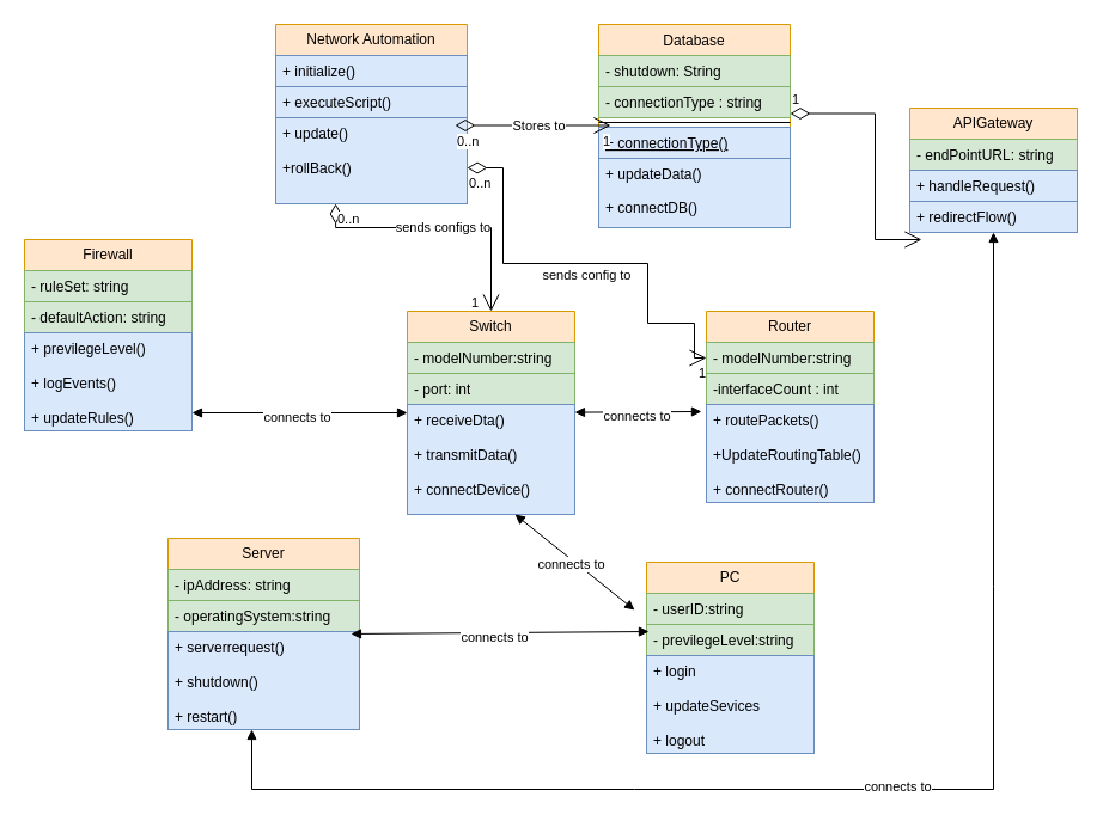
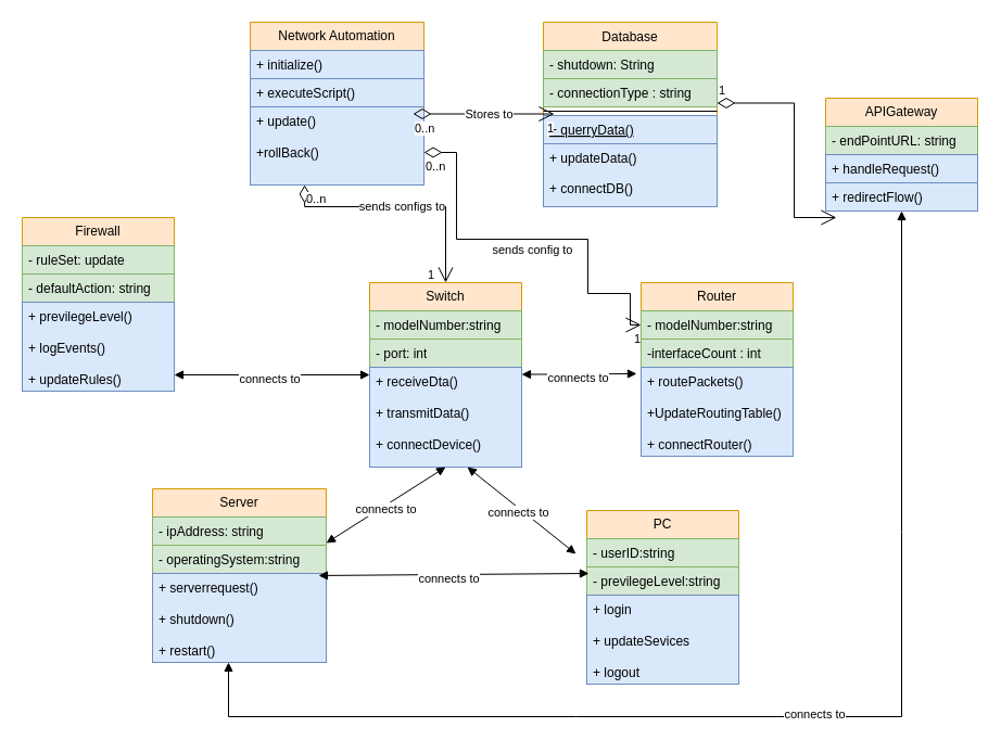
  <mxCell id="0" />
  <mxCell id="1" parent="0" />
  <mxCell id="2" value="Database" style="swimlane;fontStyle=0;align=center;verticalAlign=top;childLayout=stackLayout;horizontal=1;startSize=26;horizontalStack=0;resizeParent=1;resizeLast=0;collapsible=1;marginBottom=0;rounded=0;shadow=0;strokeWidth=1;fillColor=#ffe6cc;strokeColor=#d79b00;" parent="1" vertex="1"><mxGeometry x="500" y="20" width="160" height="170" as="geometry"><mxRectangle x="130" y="380" width="160" height="26" as="alternateBounds" /></mxGeometry></mxCell>
  <mxCell id="3" value="- shutdown: String" style="text;align=left;verticalAlign=top;spacingLeft=4;spacingRight=4;overflow=hidden;rotatable=0;points=[[0,0.5],[1,0.5]];portConstraint=eastwest;fillColor=#d5e8d4;strokeColor=#82b366;" parent="2" vertex="1"><mxGeometry y="26" width="160" height="26" as="geometry" /></mxCell>
  <mxCell id="4" value="- connectionType : string" style="text;align=left;verticalAlign=top;spacingLeft=4;spacingRight=4;overflow=hidden;rotatable=0;points=[[0,0.5],[1,0.5]];portConstraint=eastwest;rounded=0;shadow=0;html=0;fillColor=#d5e8d4;strokeColor=#82b366;" parent="2" vertex="1"><mxGeometry y="52" width="160" height="26" as="geometry" /></mxCell>
  <mxCell id="5" value="" style="line;html=1;strokeWidth=1;align=left;verticalAlign=middle;spacingTop=-1;spacingLeft=3;spacingRight=3;rotatable=0;labelPosition=right;points=[];portConstraint=eastwest;" parent="2" vertex="1"><mxGeometry y="78" width="160" height="8" as="geometry" /></mxCell>
- <mxCell id="6" value="+ connectionType()" style="text;align=left;verticalAlign=top;spacingLeft=4;spacingRight=4;overflow=hidden;rotatable=0;points=[[0,0.5],[1,0.5]];portConstraint=eastwest;fontStyle=4;fillColor=#dae8fc;strokeColor=#6c8ebf;" parent="2" vertex="1"><mxGeometry y="86" width="160" height="26" as="geometry" /></mxCell>
+ <mxCell id="6" value="+ querryData()" style="text;align=left;verticalAlign=top;spacingLeft=4;spacingRight=4;overflow=hidden;rotatable=0;points=[[0,0.5],[1,0.5]];portConstraint=eastwest;fontStyle=4;fillColor=#dae8fc;strokeColor=#6c8ebf;" parent="2" vertex="1"><mxGeometry y="86" width="160" height="26" as="geometry" /></mxCell>
  <mxCell id="7" value="+ updateData()&#10;&#10;+ connectDB()&#10;&#10;" style="text;align=left;verticalAlign=top;spacingLeft=4;spacingRight=4;overflow=hidden;rotatable=0;points=[[0,0.5],[1,0.5]];portConstraint=eastwest;fillColor=#dae8fc;strokeColor=#6c8ebf;" parent="2" vertex="1"><mxGeometry y="112" width="160" height="58" as="geometry" /></mxCell>
  <mxCell id="8" value="Server" style="swimlane;fontStyle=0;childLayout=stackLayout;horizontal=1;startSize=26;fillColor=#ffe6cc;horizontalStack=0;resizeParent=1;resizeParentMax=0;resizeLast=0;collapsible=1;marginBottom=0;whiteSpace=wrap;html=1;strokeColor=#d79b00;" vertex="1" parent="1"><mxGeometry x="140" y="450" width="160" height="160" as="geometry" /></mxCell>
  <mxCell id="9" value="- ipAddress: string" style="text;strokeColor=#82b366;fillColor=#d5e8d4;align=left;verticalAlign=top;spacingLeft=4;spacingRight=4;overflow=hidden;rotatable=0;points=[[0,0.5],[1,0.5]];portConstraint=eastwest;whiteSpace=wrap;html=1;" vertex="1" parent="8"><mxGeometry y="26" width="160" height="26" as="geometry" /></mxCell>
  <mxCell id="10" value="- operatingSystem:string" style="text;strokeColor=#82b366;fillColor=#d5e8d4;align=left;verticalAlign=top;spacingLeft=4;spacingRight=4;overflow=hidden;rotatable=0;points=[[0,0.5],[1,0.5]];portConstraint=eastwest;whiteSpace=wrap;html=1;" vertex="1" parent="8"><mxGeometry y="52" width="160" height="26" as="geometry" /></mxCell>
  <mxCell id="11" value="+ serverrequest()&lt;div&gt;&lt;br&gt;&lt;/div&gt;&lt;div&gt;+ shutdown()&lt;/div&gt;&lt;div&gt;&lt;br&gt;&lt;/div&gt;&lt;div&gt;+&amp;nbsp;&lt;span style=&quot;background-color: initial;&quot;&gt;restart()&lt;/span&gt;&lt;/div&gt;" style="text;strokeColor=#6c8ebf;fillColor=#dae8fc;align=left;verticalAlign=top;spacingLeft=4;spacingRight=4;overflow=hidden;rotatable=0;points=[[0,0.5],[1,0.5]];portConstraint=eastwest;whiteSpace=wrap;html=1;" vertex="1" parent="8"><mxGeometry y="78" width="160" height="82" as="geometry" /></mxCell>
  <mxCell id="12" value="Firewall" style="swimlane;fontStyle=0;childLayout=stackLayout;horizontal=1;startSize=26;fillColor=#ffe6cc;horizontalStack=0;resizeParent=1;resizeParentMax=0;resizeLast=0;collapsible=1;marginBottom=0;whiteSpace=wrap;html=1;strokeColor=#d79b00;" vertex="1" parent="1"><mxGeometry x="20" y="200" width="140" height="160" as="geometry" /></mxCell>
- <mxCell id="13" value="- ruleSet: string" style="text;strokeColor=#82b366;fillColor=#d5e8d4;align=left;verticalAlign=top;spacingLeft=4;spacingRight=4;overflow=hidden;rotatable=0;points=[[0,0.5],[1,0.5]];portConstraint=eastwest;whiteSpace=wrap;html=1;" vertex="1" parent="12"><mxGeometry y="26" width="140" height="26" as="geometry" /></mxCell>
+ <mxCell id="13" value="- ruleSet: update" style="text;strokeColor=#82b366;fillColor=#d5e8d4;align=left;verticalAlign=top;spacingLeft=4;spacingRight=4;overflow=hidden;rotatable=0;points=[[0,0.5],[1,0.5]];portConstraint=eastwest;whiteSpace=wrap;html=1;" vertex="1" parent="12"><mxGeometry y="26" width="140" height="26" as="geometry" /></mxCell>
  <mxCell id="14" value="- defaultAction: string" style="text;strokeColor=#82b366;fillColor=#d5e8d4;align=left;verticalAlign=top;spacingLeft=4;spacingRight=4;overflow=hidden;rotatable=0;points=[[0,0.5],[1,0.5]];portConstraint=eastwest;whiteSpace=wrap;html=1;" vertex="1" parent="12"><mxGeometry y="52" width="140" height="26" as="geometry" /></mxCell>
  <mxCell id="15" value="+ previlegeLevel()&lt;div&gt;&lt;br&gt;&lt;/div&gt;&lt;div&gt;+ logEvents()&lt;/div&gt;&lt;div&gt;&lt;br&gt;&lt;/div&gt;&lt;div&gt;+ updateRules()&lt;/div&gt;" style="text;strokeColor=#6c8ebf;fillColor=#dae8fc;align=left;verticalAlign=top;spacingLeft=4;spacingRight=4;overflow=hidden;rotatable=0;points=[[0,0.5],[1,0.5]];portConstraint=eastwest;whiteSpace=wrap;html=1;" vertex="1" parent="12"><mxGeometry y="78" width="140" height="82" as="geometry" /></mxCell>
  <mxCell id="16" value="Switch" style="swimlane;fontStyle=0;childLayout=stackLayout;horizontal=1;startSize=26;fillColor=#ffe6cc;horizontalStack=0;resizeParent=1;resizeParentMax=0;resizeLast=0;collapsible=1;marginBottom=0;whiteSpace=wrap;html=1;strokeColor=#d79b00;" vertex="1" parent="1"><mxGeometry x="340" y="260" width="140" height="170" as="geometry" /></mxCell>
  <mxCell id="17" value="- modelNumber:string" style="text;strokeColor=#82b366;fillColor=#d5e8d4;align=left;verticalAlign=top;spacingLeft=4;spacingRight=4;overflow=hidden;rotatable=0;points=[[0,0.5],[1,0.5]];portConstraint=eastwest;whiteSpace=wrap;html=1;" vertex="1" parent="16"><mxGeometry y="26" width="140" height="26" as="geometry" /></mxCell>
  <mxCell id="18" value="- port: int" style="text;strokeColor=#82b366;fillColor=#d5e8d4;align=left;verticalAlign=top;spacingLeft=4;spacingRight=4;overflow=hidden;rotatable=0;points=[[0,0.5],[1,0.5]];portConstraint=eastwest;whiteSpace=wrap;html=1;" vertex="1" parent="16"><mxGeometry y="52" width="140" height="26" as="geometry" /></mxCell>
  <mxCell id="19" value="+ receiveDta()&lt;div&gt;&lt;br&gt;&lt;/div&gt;&lt;div&gt;+ transmitData()&lt;/div&gt;&lt;div&gt;&lt;br&gt;&lt;/div&gt;&lt;div&gt;+ connectDevice()&lt;/div&gt;" style="text;strokeColor=#6c8ebf;fillColor=#dae8fc;align=left;verticalAlign=top;spacingLeft=4;spacingRight=4;overflow=hidden;rotatable=0;points=[[0,0.5],[1,0.5]];portConstraint=eastwest;whiteSpace=wrap;html=1;" vertex="1" parent="16"><mxGeometry y="78" width="140" height="92" as="geometry" /></mxCell>
  <mxCell id="20" value="PC" style="swimlane;fontStyle=0;childLayout=stackLayout;horizontal=1;startSize=26;fillColor=#ffe6cc;horizontalStack=0;resizeParent=1;resizeParentMax=0;resizeLast=0;collapsible=1;marginBottom=0;whiteSpace=wrap;html=1;strokeColor=#d79b00;" vertex="1" parent="1"><mxGeometry x="540" y="470" width="140" height="160" as="geometry" /></mxCell>
  <mxCell id="21" value="- userID:string" style="text;strokeColor=#82b366;fillColor=#d5e8d4;align=left;verticalAlign=top;spacingLeft=4;spacingRight=4;overflow=hidden;rotatable=0;points=[[0,0.5],[1,0.5]];portConstraint=eastwest;whiteSpace=wrap;html=1;" vertex="1" parent="20"><mxGeometry y="26" width="140" height="26" as="geometry" /></mxCell>
  <mxCell id="22" value="- previlegeLevel:string" style="text;strokeColor=#82b366;fillColor=#d5e8d4;align=left;verticalAlign=top;spacingLeft=4;spacingRight=4;overflow=hidden;rotatable=0;points=[[0,0.5],[1,0.5]];portConstraint=eastwest;whiteSpace=wrap;html=1;" vertex="1" parent="20"><mxGeometry y="52" width="140" height="26" as="geometry" /></mxCell>
  <mxCell id="23" value="+ login&lt;div&gt;&lt;br&gt;&lt;/div&gt;&lt;div&gt;+ updateSevices&lt;/div&gt;&lt;div&gt;&lt;br&gt;&lt;/div&gt;&lt;div&gt;+ logout&lt;br&gt;&lt;div&gt;&lt;br&gt;&lt;/div&gt;&lt;/div&gt;" style="text;strokeColor=#6c8ebf;fillColor=#dae8fc;align=left;verticalAlign=top;spacingLeft=4;spacingRight=4;overflow=hidden;rotatable=0;points=[[0,0.5],[1,0.5]];portConstraint=eastwest;whiteSpace=wrap;html=1;" vertex="1" parent="20"><mxGeometry y="78" width="140" height="82" as="geometry" /></mxCell>
  <mxCell id="24" value="Network Automation" style="swimlane;fontStyle=0;childLayout=stackLayout;horizontal=1;startSize=26;fillColor=#ffe6cc;horizontalStack=0;resizeParent=1;resizeParentMax=0;resizeLast=0;collapsible=1;marginBottom=0;whiteSpace=wrap;html=1;strokeColor=#d79b00;" vertex="1" parent="1"><mxGeometry x="230" y="20" width="160" height="150" as="geometry"><mxRectangle x="220" y="70" width="150" height="30" as="alternateBounds" /></mxGeometry></mxCell>
  <mxCell id="25" value="+ initialize()" style="text;strokeColor=#6c8ebf;fillColor=#dae8fc;align=left;verticalAlign=top;spacingLeft=4;spacingRight=4;overflow=hidden;rotatable=0;points=[[0,0.5],[1,0.5]];portConstraint=eastwest;whiteSpace=wrap;html=1;" vertex="1" parent="24"><mxGeometry y="26" width="160" height="26" as="geometry" /></mxCell>
  <mxCell id="26" value="+ executeScript()" style="text;strokeColor=#6c8ebf;fillColor=#dae8fc;align=left;verticalAlign=top;spacingLeft=4;spacingRight=4;overflow=hidden;rotatable=0;points=[[0,0.5],[1,0.5]];portConstraint=eastwest;whiteSpace=wrap;html=1;" vertex="1" parent="24"><mxGeometry y="52" width="160" height="26" as="geometry" /></mxCell>
  <mxCell id="27" value="+ update()&lt;div&gt;&lt;br&gt;&lt;div&gt;+rollBack()&lt;/div&gt;&lt;/div&gt;" style="text;strokeColor=#6c8ebf;fillColor=#dae8fc;align=left;verticalAlign=top;spacingLeft=4;spacingRight=4;overflow=hidden;rotatable=0;points=[[0,0.5],[1,0.5]];portConstraint=eastwest;whiteSpace=wrap;html=1;" vertex="1" parent="24"><mxGeometry y="78" width="160" height="72" as="geometry" /></mxCell>
  <mxCell id="28" value="APIGateway" style="swimlane;fontStyle=0;childLayout=stackLayout;horizontal=1;startSize=26;fillColor=#ffe6cc;horizontalStack=0;resizeParent=1;resizeParentMax=0;resizeLast=0;collapsible=1;marginBottom=0;whiteSpace=wrap;html=1;strokeColor=#d79b00;" vertex="1" parent="1"><mxGeometry x="760" y="90" width="140" height="104" as="geometry" /></mxCell>
  <mxCell id="29" value="- endPointURL: string" style="text;strokeColor=#82b366;fillColor=#d5e8d4;align=left;verticalAlign=top;spacingLeft=4;spacingRight=4;overflow=hidden;rotatable=0;points=[[0,0.5],[1,0.5]];portConstraint=eastwest;whiteSpace=wrap;html=1;" vertex="1" parent="28"><mxGeometry y="26" width="140" height="26" as="geometry" /></mxCell>
  <mxCell id="30" value="+ handleRequest()" style="text;strokeColor=#6c8ebf;fillColor=#dae8fc;align=left;verticalAlign=top;spacingLeft=4;spacingRight=4;overflow=hidden;rotatable=0;points=[[0,0.5],[1,0.5]];portConstraint=eastwest;whiteSpace=wrap;html=1;" vertex="1" parent="28"><mxGeometry y="52" width="140" height="26" as="geometry" /></mxCell>
  <mxCell id="31" value="+ redirectFlow()" style="text;strokeColor=#6c8ebf;fillColor=#dae8fc;align=left;verticalAlign=top;spacingLeft=4;spacingRight=4;overflow=hidden;rotatable=0;points=[[0,0.5],[1,0.5]];portConstraint=eastwest;whiteSpace=wrap;html=1;" vertex="1" parent="28"><mxGeometry y="78" width="140" height="26" as="geometry" /></mxCell>
  <mxCell id="32" value="Router" style="swimlane;fontStyle=0;childLayout=stackLayout;horizontal=1;startSize=26;fillColor=#ffe6cc;horizontalStack=0;resizeParent=1;resizeParentMax=0;resizeLast=0;collapsible=1;marginBottom=0;whiteSpace=wrap;html=1;strokeColor=#d79b00;" vertex="1" parent="1"><mxGeometry x="590" y="260" width="140" height="160" as="geometry" /></mxCell>
  <mxCell id="33" value="- modelNumber:string" style="text;strokeColor=#82b366;fillColor=#d5e8d4;align=left;verticalAlign=top;spacingLeft=4;spacingRight=4;overflow=hidden;rotatable=0;points=[[0,0.5],[1,0.5]];portConstraint=eastwest;whiteSpace=wrap;html=1;" vertex="1" parent="32"><mxGeometry y="26" width="140" height="26" as="geometry" /></mxCell>
  <mxCell id="34" value="-interfaceCount : int" style="text;strokeColor=#82b366;fillColor=#d5e8d4;align=left;verticalAlign=top;spacingLeft=4;spacingRight=4;overflow=hidden;rotatable=0;points=[[0,0.5],[1,0.5]];portConstraint=eastwest;whiteSpace=wrap;html=1;" vertex="1" parent="32"><mxGeometry y="52" width="140" height="26" as="geometry" /></mxCell>
  <mxCell id="35" value="+ routePackets()&lt;div&gt;&lt;br&gt;&lt;/div&gt;&lt;div&gt;+UpdateRoutingTable()&lt;/div&gt;&lt;div&gt;&lt;br&gt;&lt;/div&gt;&lt;div&gt;+ connectRouter()&lt;/div&gt;" style="text;strokeColor=#6c8ebf;fillColor=#dae8fc;align=left;verticalAlign=top;spacingLeft=4;spacingRight=4;overflow=hidden;rotatable=0;points=[[0,0.5],[1,0.5]];portConstraint=eastwest;whiteSpace=wrap;html=1;" vertex="1" parent="32"><mxGeometry y="78" width="140" height="82" as="geometry" /></mxCell>
  <mxCell id="36" value="Stores to" style="endArrow=open;html=1;endSize=12;startArrow=diamondThin;startSize=14;startFill=0;edgeStyle=orthogonalEdgeStyle;rounded=0;" edge="1" parent="1"><mxGeometry x="0.077" relative="1" as="geometry"><mxPoint x="380" y="104.5" as="sourcePoint" /><mxPoint x="510" y="104.5" as="targetPoint" /><mxPoint as="offset" /></mxGeometry></mxCell>
  <mxCell id="37" value="0..n" style="edgeLabel;resizable=0;html=1;align=left;verticalAlign=top;" connectable="0" vertex="1" parent="36"><mxGeometry x="-1" relative="1" as="geometry" /></mxCell>
  <mxCell id="38" value="1" style="edgeLabel;resizable=0;html=1;align=right;verticalAlign=top;" connectable="0" vertex="1" parent="36"><mxGeometry x="1" relative="1" as="geometry" /></mxCell>
  <mxCell id="39" value="1" style="endArrow=open;html=1;endSize=12;startArrow=diamondThin;startSize=14;startFill=0;edgeStyle=orthogonalEdgeStyle;align=left;verticalAlign=bottom;rounded=0;entryX=0.071;entryY=0.308;entryDx=0;entryDy=0;entryPerimeter=0;" edge="1" parent="1"><mxGeometry x="-1" y="3" relative="1" as="geometry"><mxPoint x="660" y="94.5" as="sourcePoint" /><mxPoint x="769.94" y="200.008" as="targetPoint" /><Array as="points"><mxPoint x="731" y="95" /><mxPoint x="731" y="200" /></Array></mxGeometry></mxCell>
  <mxCell id="40" value="sends configs to" style="endArrow=open;html=1;endSize=12;startArrow=diamondThin;startSize=14;startFill=0;edgeStyle=orthogonalEdgeStyle;rounded=0;entryX=0.5;entryY=0;entryDx=0;entryDy=0;exitX=0.313;exitY=1;exitDx=0;exitDy=0;exitPerimeter=0;" edge="1" parent="1" source="27" target="16"><mxGeometry relative="1" as="geometry"><mxPoint x="280" y="188.93" as="sourcePoint" /><mxPoint x="411.04" y="244" as="targetPoint" /><Array as="points"><mxPoint x="280" y="190" /><mxPoint x="410" y="190" /></Array></mxGeometry></mxCell>
  <mxCell id="41" value="0..n" style="edgeLabel;resizable=0;html=1;align=left;verticalAlign=top;" connectable="0" vertex="1" parent="40"><mxGeometry x="-1" relative="1" as="geometry" /></mxCell>
  <mxCell id="42" value="1" style="edgeLabel;resizable=0;html=1;align=right;verticalAlign=top;" connectable="0" vertex="1" parent="40"><mxGeometry x="1" relative="1" as="geometry"><mxPoint x="-10" y="-20" as="offset" /></mxGeometry></mxCell>
  <mxCell id="43" value="" style="endArrow=block;startArrow=block;endFill=1;startFill=1;html=1;rounded=0;entryX=-0.029;entryY=0.073;entryDx=0;entryDy=0;entryPerimeter=0;" edge="1" parent="1" source="16" target="35"><mxGeometry width="160" relative="1" as="geometry"><mxPoint x="500" y="330" as="sourcePoint" /><mxPoint x="590" y="330" as="targetPoint" /></mxGeometry></mxCell>
  <mxCell id="44" value="connects to" style="edgeLabel;html=1;align=center;verticalAlign=middle;resizable=0;points=[];" vertex="1" connectable="0" parent="43"><mxGeometry x="-0.037" y="-3" relative="1" as="geometry"><mxPoint as="offset" /></mxGeometry></mxCell>
  <mxCell id="45" value="sends config to" style="endArrow=open;html=1;endSize=12;startArrow=diamondThin;startSize=14;startFill=0;edgeStyle=orthogonalEdgeStyle;rounded=0;" edge="1" parent="1" target="33"><mxGeometry y="-10" relative="1" as="geometry"><mxPoint x="390" y="140" as="sourcePoint" /><mxPoint x="580" y="300" as="targetPoint" /><Array as="points"><mxPoint x="420" y="140" /><mxPoint x="420" y="220" /><mxPoint x="541" y="220" /><mxPoint x="541" y="270" /><mxPoint x="580" y="270" /><mxPoint x="580" y="299" /></Array><mxPoint as="offset" /></mxGeometry></mxCell>
  <mxCell id="46" value="0..n" style="edgeLabel;resizable=0;html=1;align=left;verticalAlign=top;" connectable="0" vertex="1" parent="45"><mxGeometry x="-1" relative="1" as="geometry" /></mxCell>
  <mxCell id="47" value="1" style="edgeLabel;resizable=0;html=1;align=right;verticalAlign=top;" connectable="0" vertex="1" parent="45"><mxGeometry x="1" relative="1" as="geometry" /></mxCell>
  <mxCell id="48" value="" style="endArrow=block;startArrow=block;endFill=1;startFill=1;html=1;rounded=0;entryX=0;entryY=0.5;entryDx=0;entryDy=0;" edge="1" parent="1" target="16"><mxGeometry width="160" relative="1" as="geometry"><mxPoint x="160" y="345" as="sourcePoint" /><mxPoint x="296" y="344.5" as="targetPoint" /></mxGeometry></mxCell>
  <mxCell id="49" value="connects to" style="edgeLabel;html=1;align=center;verticalAlign=middle;resizable=0;points=[];" vertex="1" connectable="0" parent="48"><mxGeometry x="-0.037" y="-3" relative="1" as="geometry"><mxPoint as="offset" /></mxGeometry></mxCell>
  <mxCell id="50" value="" style="endArrow=block;startArrow=block;endFill=1;startFill=1;html=1;rounded=0;entryX=0.014;entryY=0.231;entryDx=0;entryDy=0;entryPerimeter=0;exitX=0.956;exitY=0.024;exitDx=0;exitDy=0;exitPerimeter=0;" edge="1" parent="1" source="11" target="22"><mxGeometry width="160" relative="1" as="geometry"><mxPoint x="310" y="529.5" as="sourcePoint" /><mxPoint x="490" y="529.5" as="targetPoint" /></mxGeometry></mxCell>
  <mxCell id="51" value="connects to" style="edgeLabel;html=1;align=center;verticalAlign=middle;resizable=0;points=[];" vertex="1" connectable="0" parent="50"><mxGeometry x="-0.037" y="-3" relative="1" as="geometry"><mxPoint as="offset" /></mxGeometry></mxCell>
+ <mxCell id="52" value="" style="endArrow=block;startArrow=block;endFill=1;startFill=1;html=1;rounded=0;entryX=0.5;entryY=1;entryDx=0;entryDy=0;exitX=1;exitY=-0.077;exitDx=0;exitDy=0;exitPerimeter=0;" edge="1" parent="1" source="10" target="16"><mxGeometry width="160" relative="1" as="geometry"><mxPoint x="300" y="488.5" as="sourcePoint" /><mxPoint x="420" y="489" as="targetPoint" /></mxGeometry></mxCell>
+ <mxCell id="53" value="connects to" style="edgeLabel;html=1;align=center;verticalAlign=middle;resizable=0;points=[];" vertex="1" connectable="0" parent="52"><mxGeometry x="-0.037" y="-3" relative="1" as="geometry"><mxPoint as="offset" /></mxGeometry></mxCell>
  <mxCell id="54" value="" style="endArrow=block;startArrow=block;endFill=1;startFill=1;html=1;rounded=0;" edge="1" parent="1"><mxGeometry width="160" relative="1" as="geometry"><mxPoint x="430" y="430" as="sourcePoint" /><mxPoint x="530" y="510" as="targetPoint" /></mxGeometry></mxCell>
  <mxCell id="55" value="connects to" style="edgeLabel;html=1;align=center;verticalAlign=middle;resizable=0;points=[];" vertex="1" connectable="0" parent="54"><mxGeometry x="-0.037" y="-3" relative="1" as="geometry"><mxPoint as="offset" /></mxGeometry></mxCell>
  <mxCell id="56" value="" style="endArrow=block;startArrow=block;endFill=1;startFill=1;html=1;rounded=0;exitX=0.5;exitY=1;exitDx=0;exitDy=0;" edge="1" parent="1" source="28"><mxGeometry width="160" relative="1" as="geometry"><mxPoint x="830" y="244" as="sourcePoint" /><mxPoint x="210" y="610" as="targetPoint" /><Array as="points"><mxPoint x="830" y="490" /><mxPoint x="830" y="660" /><mxPoint x="530" y="660" /><mxPoint x="210" y="660" /></Array></mxGeometry></mxCell>
  <mxCell id="57" value="connects to" style="edgeLabel;html=1;align=center;verticalAlign=middle;resizable=0;points=[];" vertex="1" connectable="0" parent="56"><mxGeometry x="-0.037" y="-3" relative="1" as="geometry"><mxPoint as="offset" /></mxGeometry></mxCell>
